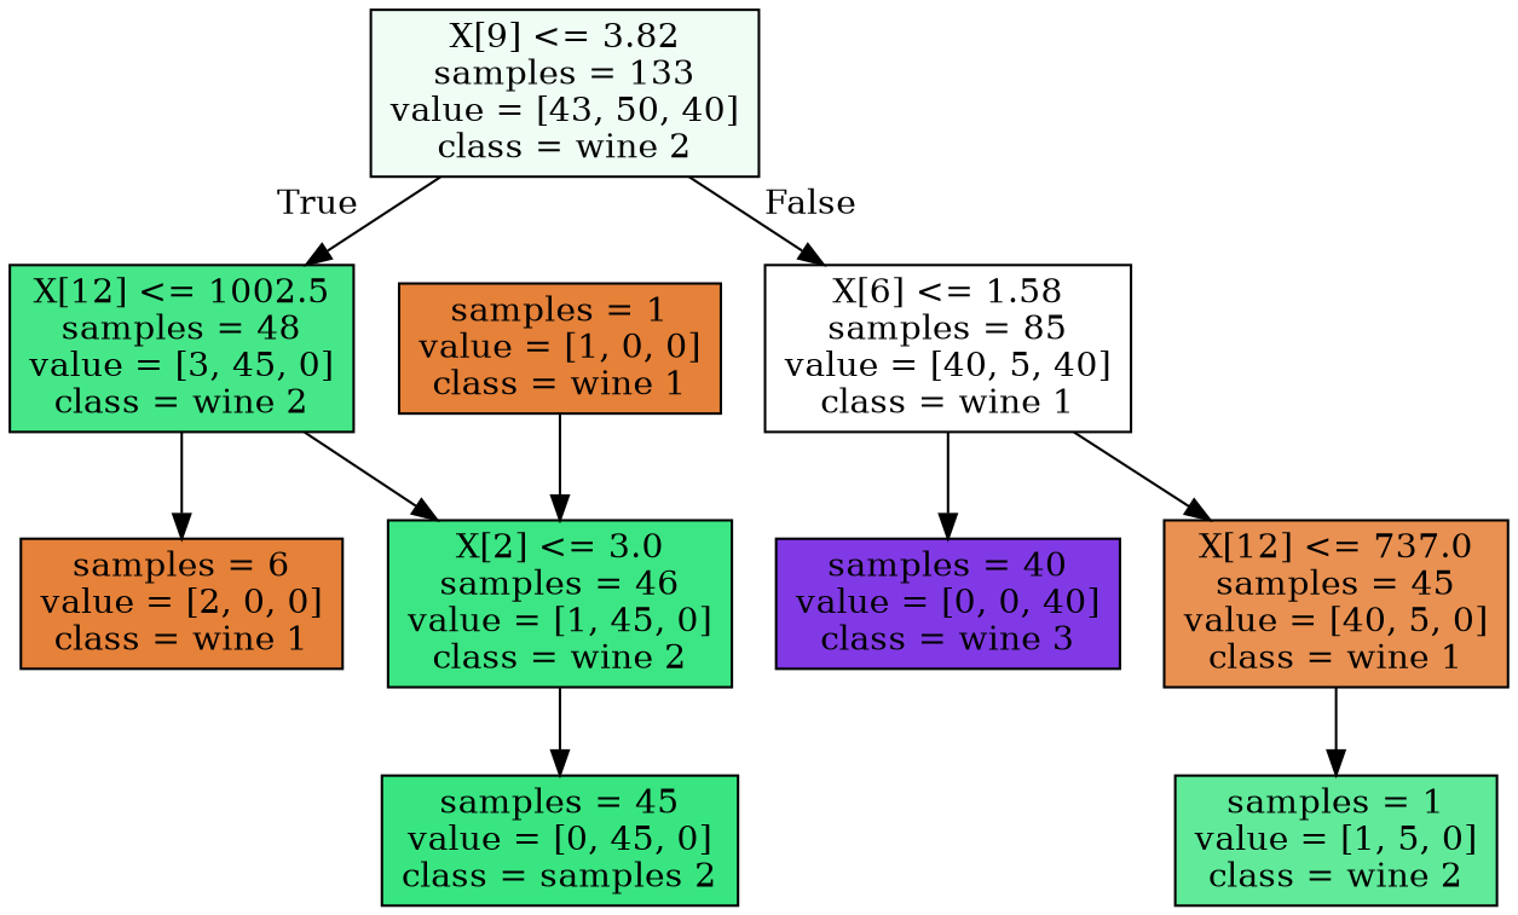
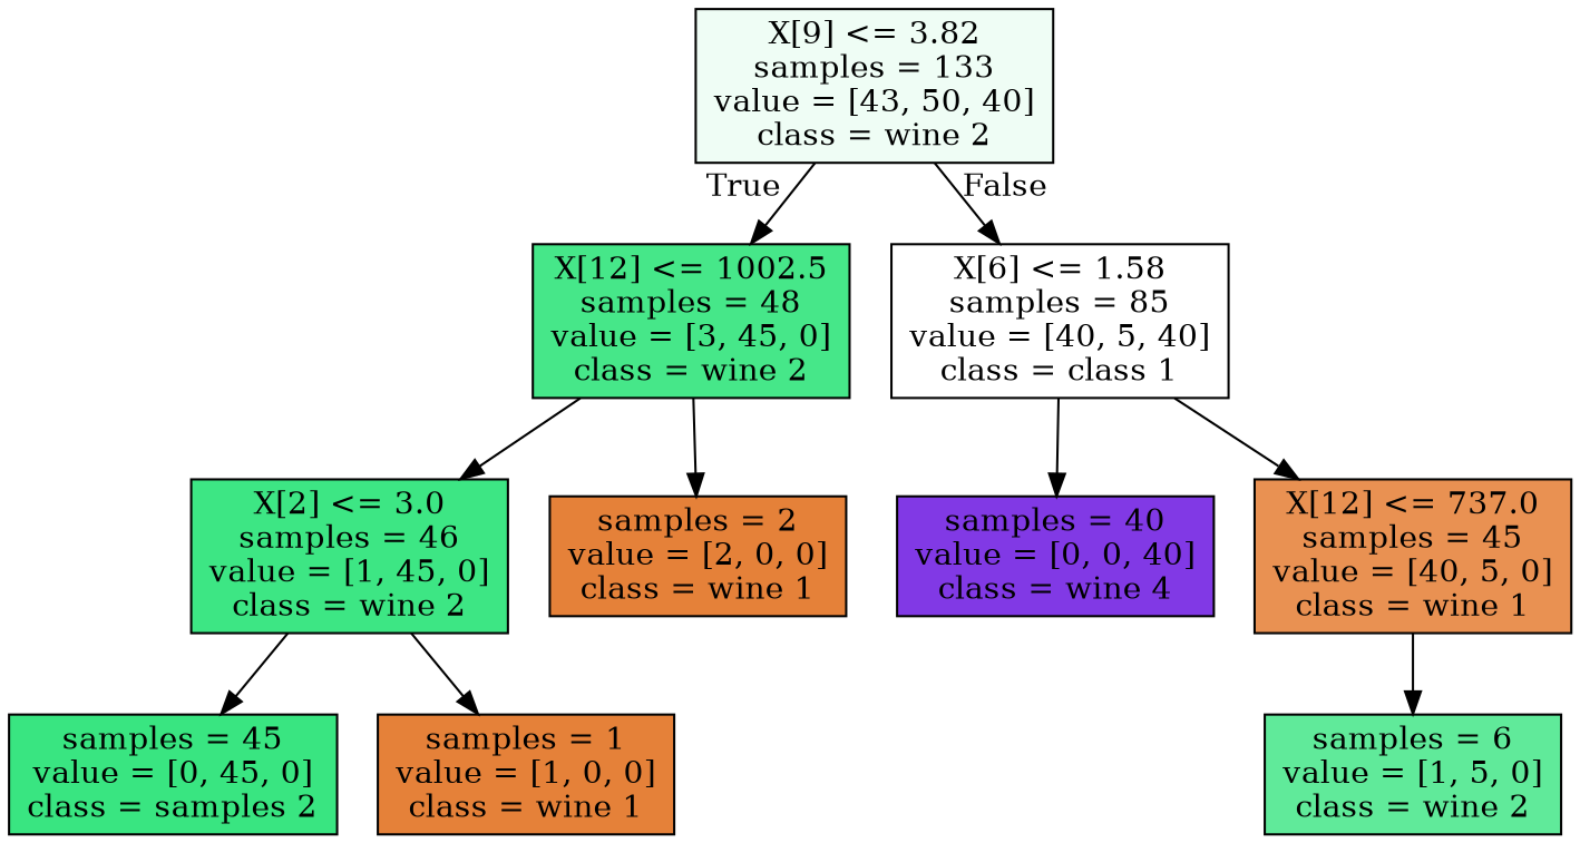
  digraph {
    node [color=black fillcolor="#e58139ff" shape=box style=filled]
    n1 [fillcolor="#39e58114" label="X[9] <= 3.82\nsamples = 133\nvalue = [43, 50, 40]\nclass = wine 2"]
    n2 [fillcolor="#39e581ee" label="X[12] <= 1002.5\nsamples = 48\nvalue = [3, 45, 0]\nclass = wine 2"]
-   n3 [fillcolor="#e5813900" label="X[6] <= 1.58\nsamples = 85\nvalue = [40, 5, 40]\nclass = wine 1"]
+   n3 [fillcolor="#e5813900" label="X[6] <= 1.58\nsamples = 85\nvalue = [40, 5, 40]\nclass = class 1"]
    n4 [fillcolor="#39e581f9" label="X[2] <= 3.0\nsamples = 46\nvalue = [1, 45, 0]\nclass = wine 2"]
-   n5 [label="samples = 6\nvalue = [2, 0, 0]\nclass = wine 1"]
-   n6 [fillcolor="#8139e5ff" label="samples = 40\nvalue = [0, 0, 40]\nclass = wine 3"]
+   n5 [label="samples = 2\nvalue = [2, 0, 0]\nclass = wine 1"]
+   n6 [fillcolor="#8139e5ff" label="samples = 40\nvalue = [0, 0, 40]\nclass = wine 4"]
    n7 [fillcolor="#e58139df" label="X[12] <= 737.0\nsamples = 45\nvalue = [40, 5, 0]\nclass = wine 1"]
    n8 [fillcolor="#39e581ff" label="samples = 45\nvalue = [0, 45, 0]\nclass = samples 2"]
    n9 [label="samples = 1\nvalue = [1, 0, 0]\nclass = wine 1"]
-   n10 [fillcolor="#39e581cc" label="samples = 1\nvalue = [1, 5, 0]\nclass = wine 2"]
+   n10 [fillcolor="#39e581cc" label="samples = 6\nvalue = [1, 5, 0]\nclass = wine 2"]
    n1 -> n2 [headlabel=True labelangle=45 labeldistance=2.5]
    n1 -> n3 [headlabel=False labelangle=-45 labeldistance=2.5]
    n2 -> n4
    n2 -> n5
    n3 -> n6
    n3 -> n7
    n4 -> n8
-   n9 -> n4
+   n4 -> n9
    n7 -> n10
  }
